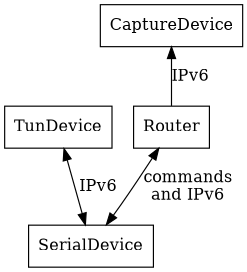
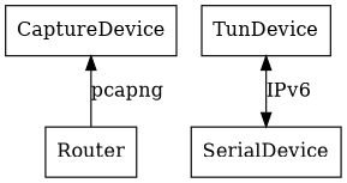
  graph {
    node [shape=box]
    edge [dir=both]
    Router
    SerialDevice
    TunDevice
    CaptureDevice
-   Router -- SerialDevice [label="commands\nand IPv6"]
    TunDevice -- SerialDevice [label=IPv6]
-   CaptureDevice -- Router [dir=back label=IPv6]
+   CaptureDevice -- Router [dir=back label=pcapng]
  }
